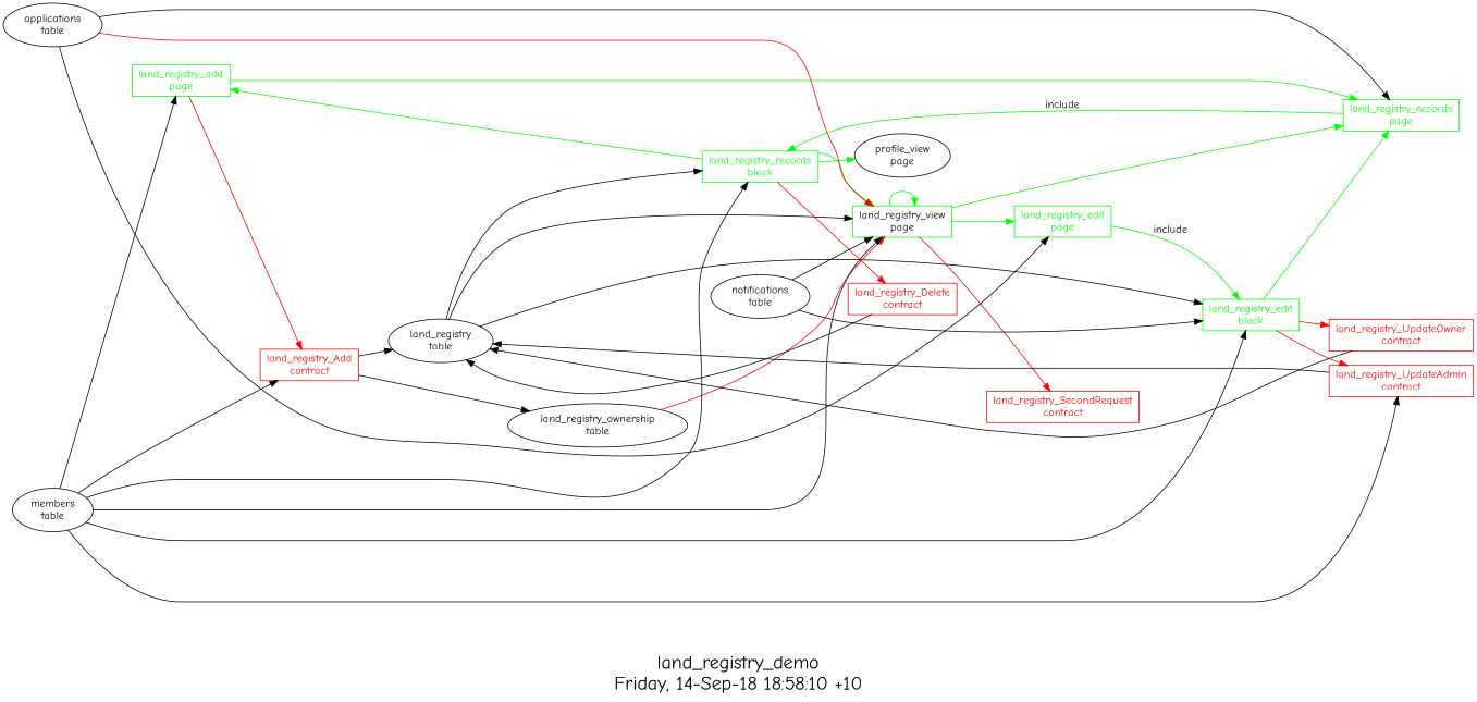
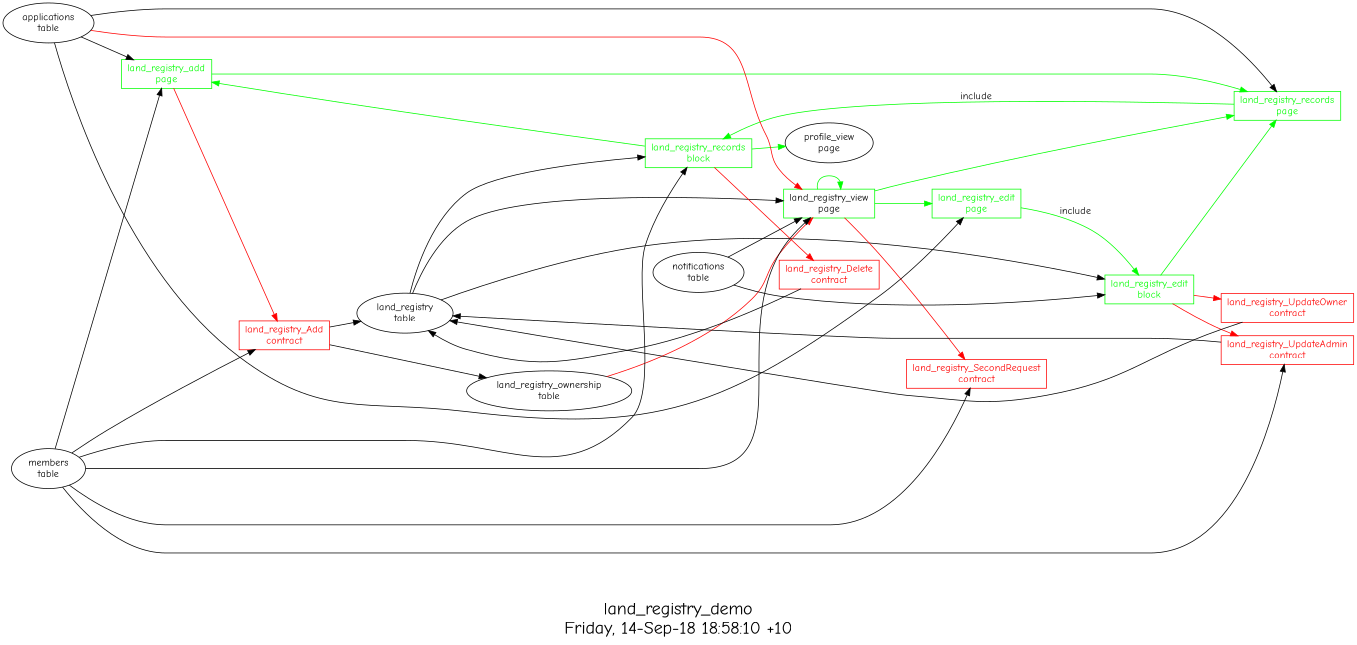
  digraph {
    fontname="Comic Neue"
    fontsize=24
    label="land_registry_demo\nFriday, 14-Sep-18 18:58:10 +10"
    nojustify=true
    ordering=out
    rankdir=LR
    node [fontname="Comic Neue" group=contracts shape=record]
    edge [fontname="Comic Neue"]
    "land_registry_add\npage" [color=green fontcolor=green group=pages]
    "land_registry_Add\ncontract" [color=red fontcolor=red]
    "land_registry_records\npage" [color=green fontcolor=green group=pages]
    "land_registry\ntable" [group=tables shape=""]
    "land_registry_ownership\ntable" [group=tables shape=""]
    "land_registry_records\nblock" [color=green fontcolor=green group=blocks]
    "land_registry_view\npage" [color=green fontcolor=black group=pages]
    "land_registry_edit\nblock" [color=green fontcolor=green group=blocks]
    "applications\ntable" [group="" shape=""]
    "land_registry_edit\npage" [color=green fontcolor=green group=pages]
    "land_registry_SecondRequest\ncontract" [color=red fontcolor=red]
    "members\ntable" [group="" shape=""]
    "land_registry_UpdateAdmin\ncontract" [color=red fontcolor=red]
    "land_registry_UpdateOwner\ncontract" [color=red fontcolor=red]
    "land_registry_Delete\ncontract" [color=red fontcolor=red]
    "profile_view\npage" [group="" shape=""]
    "notifications\ntable" [group="" shape=""]
    "land_registry_add\npage" -> "land_registry_Add\ncontract" [color=red]
    "land_registry_add\npage" -> "land_registry_records\npage" [color=green]
    "land_registry_Add\ncontract" -> "land_registry\ntable"
    "land_registry_Add\ncontract" -> "land_registry_ownership\ntable"
    "land_registry_records\npage" -> "land_registry_records\nblock" [color=green label=include]
    "land_registry\ntable" -> "land_registry_records\nblock"
    "land_registry\ntable" -> "land_registry_view\npage"
    "land_registry\ntable" -> "land_registry_edit\nblock"
    "land_registry_ownership\ntable" -> "land_registry_view\npage" [color=red]
    "land_registry_records\nblock" -> "land_registry_add\npage" [color=green]
-   "land_registry_records\nblock" -> "land_registry_view\npage" [color=green]
    "land_registry_records\nblock" -> "land_registry_Delete\ncontract" [color=red]
    "land_registry_records\nblock" -> "profile_view\npage" [color=green]
    "land_registry_view\npage" -> "land_registry_records\npage" [color=green]
    "land_registry_view\npage" -> "land_registry_view\npage" [color=green]
    "land_registry_view\npage" -> "land_registry_edit\npage" [color=green]
    "land_registry_view\npage" -> "land_registry_SecondRequest\ncontract" [color=red]
    "land_registry_edit\nblock" -> "land_registry_records\npage" [color=green]
    "land_registry_edit\nblock" -> "land_registry_UpdateAdmin\ncontract" [color=red]
    "land_registry_edit\nblock" -> "land_registry_UpdateOwner\ncontract" [color=red]
+   "applications\ntable" -> "land_registry_add\npage"
    "applications\ntable" -> "land_registry_records\npage"
    "applications\ntable" -> "land_registry_view\npage" [color=red]
    "applications\ntable" -> "land_registry_edit\npage"
    "land_registry_edit\npage" -> "land_registry_edit\nblock" [color=green label=include]
    "members\ntable" -> "land_registry_add\npage"
    "members\ntable" -> "land_registry_Add\ncontract"
    "members\ntable" -> "land_registry_records\nblock"
    "members\ntable" -> "land_registry_view\npage"
-   "members\ntable" -> "land_registry_edit\nblock"
+   "members\ntable" -> "land_registry_SecondRequest\ncontract"
    "members\ntable" -> "land_registry_UpdateAdmin\ncontract"
    "land_registry_UpdateAdmin\ncontract" -> "land_registry\ntable"
    "land_registry_UpdateOwner\ncontract" -> "land_registry\ntable"
    "land_registry_Delete\ncontract" -> "land_registry\ntable"
    "notifications\ntable" -> "land_registry_view\npage"
    "notifications\ntable" -> "land_registry_edit\nblock"
  }
